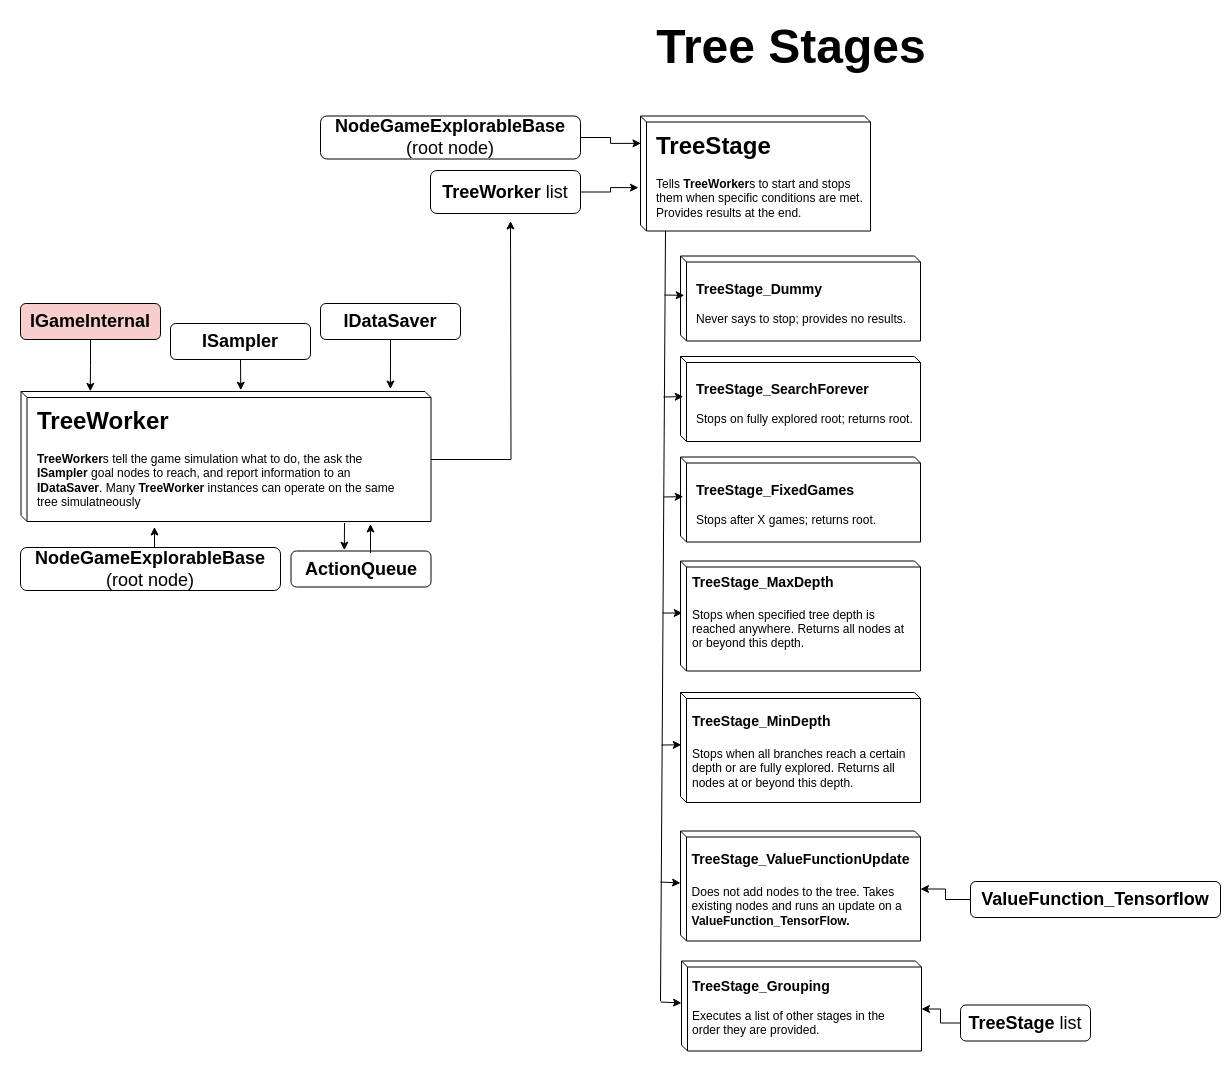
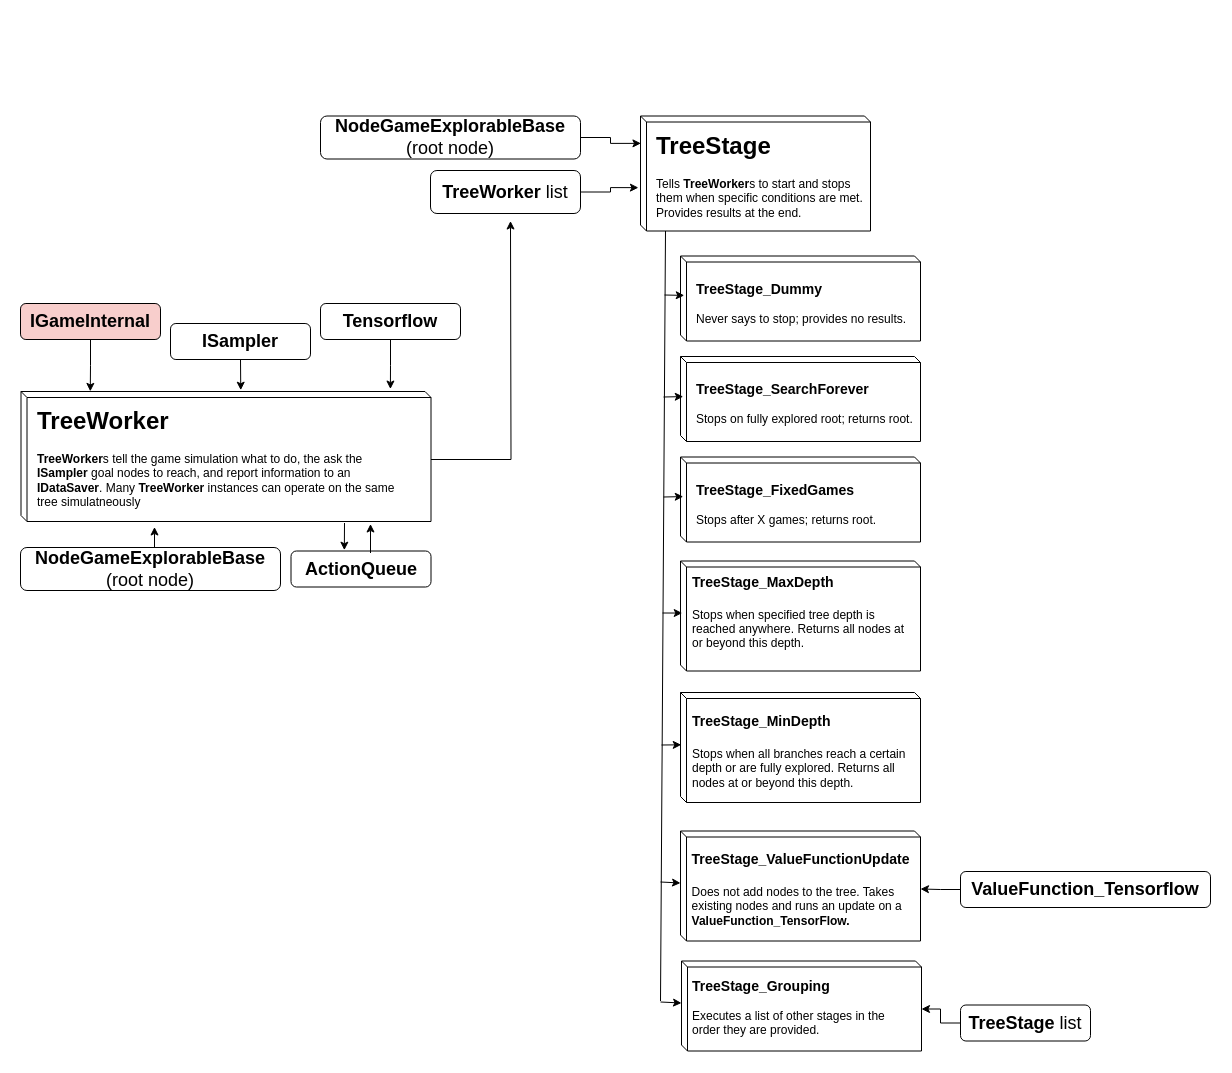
  <mxCell id="0" />
  <mxCell id="1" parent="0" />
  <mxCell id="2" value="" style="shape=cube;whiteSpace=wrap;html=1;boundedLbl=1;backgroundOutline=1;size=6;" vertex="1" parent="1"><mxGeometry x="640" y="115.5" width="230" height="115" as="geometry" /></mxCell>
  <mxCell id="3" value="&lt;h1&gt;TreeStage&lt;/h1&gt;&lt;p&gt;Tells &lt;b&gt;TreeWorker&lt;/b&gt;s to start and stops them when specific conditions are met. Provides results at the end.&lt;/p&gt;&lt;p&gt;&lt;b&gt;&lt;br&gt;&lt;/b&gt;&lt;/p&gt;" style="text;html=1;strokeColor=none;fillColor=none;spacing=5;spacingTop=-20;whiteSpace=wrap;overflow=hidden;rounded=0;" vertex="1" parent="1"><mxGeometry x="651" y="125.5" width="229" height="91" as="geometry" /></mxCell>
  <mxCell id="4" style="edgeStyle=orthogonalEdgeStyle;rounded=0;orthogonalLoop=1;jettySize=auto;html=1;exitX=0;exitY=0;exitDx=410;exitDy=68;exitPerimeter=0;" edge="1" parent="1" source="5"><mxGeometry relative="1" as="geometry"><mxPoint x="510" y="220.5" as="targetPoint" /></mxGeometry></mxCell>
  <mxCell id="5" value="" style="shape=cube;whiteSpace=wrap;html=1;boundedLbl=1;backgroundOutline=1;size=6;" vertex="1" parent="1"><mxGeometry x="20.5" y="391" width="410" height="130" as="geometry" /></mxCell>
  <mxCell id="6" value="&lt;h1&gt;TreeWorker&lt;/h1&gt;&lt;p&gt;&lt;b&gt;TreeWorker&lt;/b&gt;s tell the game simulation what to do, the ask the &lt;b&gt;ISampler&lt;/b&gt;&amp;nbsp;goal nodes to reach, and report information to an &lt;b&gt;IDataSaver&lt;/b&gt;. Many &lt;b&gt;TreeWorker&lt;/b&gt;&amp;nbsp;instances can operate on the same tree simulatneously&lt;/p&gt;&lt;p&gt;&lt;b&gt;&lt;br&gt;&lt;/b&gt;&lt;/p&gt;" style="text;html=1;strokeColor=none;fillColor=none;spacing=5;spacingTop=-20;whiteSpace=wrap;overflow=hidden;rounded=0;" vertex="1" parent="1"><mxGeometry x="31.5" y="401" width="389" height="120" as="geometry" /></mxCell>
  <mxCell id="7" style="edgeStyle=orthogonalEdgeStyle;rounded=0;orthogonalLoop=1;jettySize=auto;html=1;exitX=1;exitY=0.5;exitDx=0;exitDy=0;entryX=0.002;entryY=0.238;entryDx=0;entryDy=0;entryPerimeter=0;" edge="1" parent="1" source="8" target="2"><mxGeometry relative="1" as="geometry" /></mxCell>
  <mxCell id="8" value="&lt;span style=&quot;font-size: 18px&quot;&gt;&lt;b&gt;NodeGameExplorableBase&lt;/b&gt;&lt;br&gt;(root node)&lt;br&gt;&lt;/span&gt;" style="rounded=1;whiteSpace=wrap;html=1;" vertex="1" parent="1"><mxGeometry x="320" y="115.5" width="260" height="43" as="geometry" /></mxCell>
  <mxCell id="9" style="edgeStyle=orthogonalEdgeStyle;rounded=0;orthogonalLoop=1;jettySize=auto;html=1;exitX=1;exitY=0.5;exitDx=0;exitDy=0;entryX=-0.009;entryY=0.623;entryDx=0;entryDy=0;entryPerimeter=0;" edge="1" parent="1" source="10" target="2"><mxGeometry relative="1" as="geometry" /></mxCell>
  <mxCell id="10" value="&lt;span style=&quot;font-size: 18px&quot;&gt;&lt;b&gt;TreeWorker &lt;/b&gt;list&lt;br&gt;&lt;/span&gt;" style="rounded=1;whiteSpace=wrap;html=1;" vertex="1" parent="1"><mxGeometry x="430" y="170" width="150" height="43" as="geometry" /></mxCell>
  <mxCell id="11" value="" style="shape=cube;whiteSpace=wrap;html=1;boundedLbl=1;backgroundOutline=1;size=6;" vertex="1" parent="1"><mxGeometry x="680" y="255.5" width="240" height="85" as="geometry" /></mxCell>
  <mxCell id="12" value="&lt;h1&gt;&lt;font style=&quot;font-size: 14px&quot;&gt;TreeStage_Dummy&lt;br&gt;&lt;/font&gt;&lt;font style=&quot;font-size: 12px ; font-weight: normal&quot;&gt;Never says to stop; provides no results.&lt;/font&gt;&lt;/h1&gt;&lt;p&gt;&lt;b&gt;&lt;br&gt;&lt;/b&gt;&lt;/p&gt;" style="text;html=1;strokeColor=none;fillColor=none;spacing=5;spacingTop=-20;whiteSpace=wrap;overflow=hidden;rounded=0;" vertex="1" parent="1"><mxGeometry x="691" y="265.5" width="229" height="75" as="geometry" /></mxCell>
  <mxCell id="13" value="" style="shape=cube;whiteSpace=wrap;html=1;boundedLbl=1;backgroundOutline=1;size=6;" vertex="1" parent="1"><mxGeometry x="680" y="356" width="240" height="85" as="geometry" /></mxCell>
  <mxCell id="14" value="&lt;h1&gt;&lt;font&gt;&lt;span style=&quot;font-size: 14px&quot;&gt;TreeStage_SearchForever&lt;/span&gt;&lt;span style=&quot;font-size: 12px ; font-weight: 400&quot;&gt;&lt;br&gt;&lt;/span&gt;&lt;font style=&quot;font-size: 12px&quot;&gt;&lt;span style=&quot;font-weight: 400&quot;&gt;Stops on fully explored root; returns root.&lt;/span&gt;&lt;/font&gt;&lt;/font&gt;&lt;/h1&gt;" style="text;html=1;strokeColor=none;fillColor=none;spacing=5;spacingTop=-20;whiteSpace=wrap;overflow=hidden;rounded=0;" vertex="1" parent="1"><mxGeometry x="691" y="366" width="229" height="75" as="geometry" /></mxCell>
  <mxCell id="15" value="" style="shape=cube;whiteSpace=wrap;html=1;boundedLbl=1;backgroundOutline=1;size=6;" vertex="1" parent="1"><mxGeometry x="680" y="456.5" width="240" height="85" as="geometry" /></mxCell>
  <mxCell id="16" value="&lt;h1&gt;&lt;font&gt;&lt;span style=&quot;font-size: 14px&quot;&gt;TreeStage_FixedGames&lt;/span&gt;&lt;span style=&quot;font-size: 12px ; font-weight: 400&quot;&gt;&lt;br&gt;Stops after X games; returns root.&lt;/span&gt;&lt;/font&gt;&lt;/h1&gt;" style="text;html=1;strokeColor=none;fillColor=none;spacing=5;spacingTop=-20;whiteSpace=wrap;overflow=hidden;rounded=0;" vertex="1" parent="1"><mxGeometry x="691" y="466.5" width="229" height="75" as="geometry" /></mxCell>
  <mxCell id="17" value="" style="shape=cube;whiteSpace=wrap;html=1;boundedLbl=1;backgroundOutline=1;size=6;" vertex="1" parent="1"><mxGeometry x="680" y="560.5" width="240" height="110" as="geometry" /></mxCell>
  <mxCell id="18" value="&lt;div style=&quot;text-align: left&quot;&gt;&lt;b&gt;&lt;font style=&quot;font-size: 14px&quot;&gt;TreeStage_MaxDepth&lt;/font&gt;&lt;/b&gt;&lt;/div&gt;&lt;div style=&quot;text-align: left&quot;&gt;&lt;b&gt;&lt;font style=&quot;font-size: 14px&quot;&gt;&lt;br&gt;&lt;/font&gt;&lt;/b&gt;&lt;/div&gt;&lt;div style=&quot;text-align: left&quot;&gt;Stops when specified tree depth is reached anywhere. Returns all nodes at or beyond this depth.&lt;/div&gt;&lt;div style=&quot;text-align: left&quot;&gt;&lt;b&gt;&lt;br&gt;&lt;/b&gt;&lt;/div&gt;" style="text;html=1;strokeColor=none;fillColor=none;align=center;verticalAlign=middle;whiteSpace=wrap;rounded=0;" vertex="1" parent="1"><mxGeometry x="691" y="582.5" width="219" height="73" as="geometry" /></mxCell>
  <mxCell id="19" value="" style="shape=cube;whiteSpace=wrap;html=1;boundedLbl=1;backgroundOutline=1;size=6;" vertex="1" parent="1"><mxGeometry x="680" y="692" width="240" height="110" as="geometry" /></mxCell>
  <mxCell id="20" value="&lt;div style=&quot;text-align: left&quot;&gt;&lt;b&gt;&lt;font style=&quot;font-size: 14px&quot;&gt;TreeStage_MinDepth&lt;/font&gt;&lt;/b&gt;&lt;/div&gt;&lt;div style=&quot;text-align: left&quot;&gt;&lt;b&gt;&lt;font style=&quot;font-size: 14px&quot;&gt;&lt;br&gt;&lt;/font&gt;&lt;/b&gt;&lt;/div&gt;&lt;div style=&quot;text-align: left&quot;&gt;Stops when all branches reach a certain depth or are fully explored. Returns all nodes at or beyond this depth.&lt;/div&gt;" style="text;html=1;strokeColor=none;fillColor=none;align=center;verticalAlign=middle;whiteSpace=wrap;rounded=0;" vertex="1" parent="1"><mxGeometry x="691" y="714" width="219" height="73" as="geometry" /></mxCell>
  <mxCell id="21" value="" style="shape=cube;whiteSpace=wrap;html=1;boundedLbl=1;backgroundOutline=1;size=6;" vertex="1" parent="1"><mxGeometry x="680" y="830.5" width="240" height="110" as="geometry" /></mxCell>
  <mxCell id="22" value="&lt;div style=&quot;text-align: left&quot;&gt;&lt;b&gt;&lt;font style=&quot;font-size: 14px&quot;&gt;TreeStage_ValueFunctionUpdate&lt;/font&gt;&lt;/b&gt;&lt;/div&gt;&lt;div style=&quot;text-align: left&quot;&gt;&lt;b&gt;&lt;font style=&quot;font-size: 14px&quot;&gt;&lt;br&gt;&lt;/font&gt;&lt;/b&gt;&lt;/div&gt;&lt;div style=&quot;text-align: left&quot;&gt;Does not add nodes to the tree. Takes existing nodes and runs an update on a &lt;b&gt;ValueFunction_TensorFlow.&lt;/b&gt;&lt;/div&gt;" style="text;html=1;strokeColor=none;fillColor=none;align=center;verticalAlign=middle;whiteSpace=wrap;rounded=0;" vertex="1" parent="1"><mxGeometry x="691" y="852.5" width="219" height="73" as="geometry" /></mxCell>
  <mxCell id="23" style="edgeStyle=orthogonalEdgeStyle;rounded=0;orthogonalLoop=1;jettySize=auto;html=1;exitX=0;exitY=0.5;exitDx=0;exitDy=0;entryX=0;entryY=0;entryDx=240;entryDy=58;entryPerimeter=0;" edge="1" parent="1" source="24" target="21"><mxGeometry relative="1" as="geometry" /></mxCell>
- <mxCell id="24" value="&lt;font style=&quot;font-size: 18px&quot;&gt;&lt;b&gt;ValueFunction_Tensorflow&lt;/b&gt;&lt;/font&gt;" style="rounded=1;whiteSpace=wrap;html=1;" vertex="1" parent="1"><mxGeometry x="970" y="881" width="250" height="36" as="geometry" /></mxCell>
+ <mxCell id="24" value="&lt;font style=&quot;font-size: 18px&quot;&gt;&lt;b&gt;ValueFunction_Tensorflow&lt;/b&gt;&lt;/font&gt;" style="rounded=1;whiteSpace=wrap;html=1;" vertex="1" parent="1"><mxGeometry x="960" y="871" width="250" height="36" as="geometry" /></mxCell>
  <mxCell id="25" value="" style="shape=cube;whiteSpace=wrap;html=1;boundedLbl=1;backgroundOutline=1;size=6;" vertex="1" parent="1"><mxGeometry x="681" y="960.5" width="240" height="90" as="geometry" /></mxCell>
  <mxCell id="26" value="&lt;div style=&quot;text-align: left&quot;&gt;&lt;b&gt;&lt;font style=&quot;font-size: 14px&quot;&gt;TreeStage_Grouping&lt;/font&gt;&lt;/b&gt;&lt;/div&gt;&lt;div style=&quot;text-align: left&quot;&gt;&lt;br&gt;&lt;/div&gt;&lt;div style=&quot;text-align: left&quot;&gt;Executes a list of other stages in the order they are provided.&lt;/div&gt;" style="text;html=1;strokeColor=none;fillColor=none;align=center;verticalAlign=middle;whiteSpace=wrap;rounded=0;" vertex="1" parent="1"><mxGeometry x="690.5" y="970.5" width="219" height="73" as="geometry" /></mxCell>
  <mxCell id="27" style="edgeStyle=orthogonalEdgeStyle;rounded=0;orthogonalLoop=1;jettySize=auto;html=1;exitX=0;exitY=0.5;exitDx=0;exitDy=0;entryX=0;entryY=0;entryDx=240;entryDy=48;entryPerimeter=0;" edge="1" parent="1" source="28" target="25"><mxGeometry relative="1" as="geometry"><mxPoint x="930" y="1009.5" as="targetPoint" /></mxGeometry></mxCell>
  <mxCell id="28" value="&lt;font style=&quot;font-size: 18px&quot;&gt;&lt;b&gt;TreeStage &lt;/b&gt;list&lt;/font&gt;" style="rounded=1;whiteSpace=wrap;html=1;" vertex="1" parent="1"><mxGeometry x="960" y="1004.5" width="130" height="36" as="geometry" /></mxCell>
  <mxCell id="29" value="" style="endArrow=none;html=1;" edge="1" parent="1"><mxGeometry width="50" height="50" relative="1" as="geometry"><mxPoint x="660" y="1000.5" as="sourcePoint" /><mxPoint x="665" y="230.5" as="targetPoint" /></mxGeometry></mxCell>
  <mxCell id="30" value="" style="endArrow=classic;html=1;entryX=0;entryY=0;entryDx=0;entryDy=42;entryPerimeter=0;" edge="1" parent="1" target="25"><mxGeometry width="50" height="50" relative="1" as="geometry"><mxPoint x="660" y="1001.5" as="sourcePoint" /><mxPoint x="690" y="969" as="targetPoint" /></mxGeometry></mxCell>
  <mxCell id="31" value="" style="endArrow=classic;html=1;entryX=0;entryY=0;entryDx=0;entryDy=52;entryPerimeter=0;" edge="1" parent="1" target="21"><mxGeometry width="50" height="50" relative="1" as="geometry"><mxPoint x="660" y="881.5" as="sourcePoint" /><mxPoint x="680.941" y="895.971" as="targetPoint" /></mxGeometry></mxCell>
  <mxCell id="32" value="" style="endArrow=classic;html=1;entryX=0;entryY=0;entryDx=0;entryDy=52;entryPerimeter=0;" edge="1" parent="1"><mxGeometry width="50" height="50" relative="1" as="geometry"><mxPoint x="661" y="744.5" as="sourcePoint" /><mxPoint x="680.765" y="744.324" as="targetPoint" /></mxGeometry></mxCell>
  <mxCell id="33" value="" style="endArrow=classic;html=1;entryX=0;entryY=0;entryDx=0;entryDy=52;entryPerimeter=0;" edge="1" parent="1"><mxGeometry width="50" height="50" relative="1" as="geometry"><mxPoint x="662" y="612.5" as="sourcePoint" /><mxPoint x="681.765" y="612.559" as="targetPoint" /></mxGeometry></mxCell>
  <mxCell id="34" value="" style="endArrow=classic;html=1;entryX=0;entryY=0;entryDx=0;entryDy=39.5;entryPerimeter=0;" edge="1" parent="1"><mxGeometry width="50" height="50" relative="1" as="geometry"><mxPoint x="663" y="496.5" as="sourcePoint" /><mxPoint x="682.765" y="496.088" as="targetPoint" /></mxGeometry></mxCell>
  <mxCell id="35" value="" style="endArrow=classic;html=1;entryX=0;entryY=0;entryDx=0;entryDy=39.5;entryPerimeter=0;" edge="1" parent="1"><mxGeometry width="50" height="50" relative="1" as="geometry"><mxPoint x="663" y="396.5" as="sourcePoint" /><mxPoint x="682.765" y="396.088" as="targetPoint" /></mxGeometry></mxCell>
  <mxCell id="36" value="" style="endArrow=classic;html=1;entryX=0;entryY=0;entryDx=0;entryDy=39.5;entryPerimeter=0;" edge="1" parent="1"><mxGeometry width="50" height="50" relative="1" as="geometry"><mxPoint x="664" y="294.5" as="sourcePoint" /><mxPoint x="683.765" y="294.912" as="targetPoint" /></mxGeometry></mxCell>
- <mxCell id="37" value="&lt;font style=&quot;font-size: 48px&quot;&gt;&lt;b&gt;Tree Stages&lt;/b&gt;&lt;/font&gt;" style="text;html=1;strokeColor=none;fillColor=none;align=center;verticalAlign=middle;whiteSpace=wrap;rounded=0;" vertex="1" parent="1"><mxGeometry x="631" y="20.5" width="320" height="50" as="geometry" /></mxCell>
  <mxCell id="38" style="edgeStyle=orthogonalEdgeStyle;rounded=0;orthogonalLoop=1;jettySize=auto;html=1;exitX=0.5;exitY=1;exitDx=0;exitDy=0;entryX=0.169;entryY=-0.001;entryDx=0;entryDy=0;entryPerimeter=0;" edge="1" parent="1" source="39" target="5"><mxGeometry relative="1" as="geometry" /></mxCell>
  <mxCell id="39" value="&lt;font style=&quot;font-size: 18px&quot;&gt;&lt;b&gt;IGameInternal&lt;/b&gt;&lt;/font&gt;" style="rounded=1;whiteSpace=wrap;html=1;fillColor=#f8cecc;" vertex="1" parent="1"><mxGeometry x="20" y="303" width="140" height="36" as="geometry" /></mxCell>
  <mxCell id="40" style="edgeStyle=orthogonalEdgeStyle;rounded=0;orthogonalLoop=1;jettySize=auto;html=1;exitX=0.5;exitY=1;exitDx=0;exitDy=0;entryX=0.536;entryY=-0.01;entryDx=0;entryDy=0;entryPerimeter=0;" edge="1" parent="1" source="41" target="5"><mxGeometry relative="1" as="geometry" /></mxCell>
  <mxCell id="41" value="&lt;font style=&quot;font-size: 18px&quot;&gt;&lt;b&gt;ISampler&lt;/b&gt;&lt;/font&gt;" style="rounded=1;whiteSpace=wrap;html=1;" vertex="1" parent="1"><mxGeometry x="170" y="323" width="140" height="36" as="geometry" /></mxCell>
  <mxCell id="42" style="edgeStyle=orthogonalEdgeStyle;rounded=0;orthogonalLoop=1;jettySize=auto;html=1;exitX=0.5;exitY=1;exitDx=0;exitDy=0;entryX=0.901;entryY=-0.019;entryDx=0;entryDy=0;entryPerimeter=0;" edge="1" parent="1" source="43" target="5"><mxGeometry relative="1" as="geometry" /></mxCell>
- <mxCell id="43" value="&lt;font style=&quot;font-size: 18px&quot;&gt;&lt;b&gt;IDataSaver&lt;/b&gt;&lt;/font&gt;" style="rounded=1;whiteSpace=wrap;html=1;" vertex="1" parent="1"><mxGeometry x="320" y="303" width="140" height="36" as="geometry" /></mxCell>
+ <mxCell id="43" value="&lt;font style=&quot;font-size: 18px&quot;&gt;&lt;b&gt;Tensorflow&lt;/b&gt;&lt;/font&gt;" style="rounded=1;whiteSpace=wrap;html=1;" vertex="1" parent="1"><mxGeometry x="320" y="303" width="140" height="36" as="geometry" /></mxCell>
  <mxCell id="44" value="&lt;font style=&quot;font-size: 18px&quot;&gt;&lt;b&gt;ActionQueue&lt;/b&gt;&lt;/font&gt;" style="rounded=1;whiteSpace=wrap;html=1;" vertex="1" parent="1"><mxGeometry x="290.5" y="550.5" width="140" height="36" as="geometry" /></mxCell>
  <mxCell id="45" style="edgeStyle=orthogonalEdgeStyle;rounded=0;orthogonalLoop=1;jettySize=auto;html=1;exitX=0.5;exitY=0;exitDx=0;exitDy=0;entryX=0.525;entryY=1.033;entryDx=0;entryDy=0;entryPerimeter=0;" edge="1" parent="1" source="46"><mxGeometry relative="1" as="geometry"><mxPoint x="154" y="526.5" as="targetPoint" /></mxGeometry></mxCell>
  <mxCell id="46" value="&lt;span style=&quot;font-size: 18px&quot;&gt;&lt;b&gt;NodeGameExplorableBase&lt;/b&gt;&lt;br&gt;(root node)&lt;br&gt;&lt;/span&gt;" style="rounded=1;whiteSpace=wrap;html=1;" vertex="1" parent="1"><mxGeometry x="20" y="547" width="260" height="43" as="geometry" /></mxCell>
  <mxCell id="47" value="" style="endArrow=classic;html=1;entryX=0.381;entryY=-0.023;entryDx=0;entryDy=0;entryPerimeter=0;" edge="1" parent="1" target="44"><mxGeometry width="50" height="50" relative="1" as="geometry"><mxPoint x="344" y="522.5" as="sourcePoint" /><mxPoint x="1019.765" y="777.324" as="targetPoint" /></mxGeometry></mxCell>
  <mxCell id="48" value="" style="endArrow=classic;html=1;" edge="1" parent="1"><mxGeometry width="50" height="50" relative="1" as="geometry"><mxPoint x="370" y="552.5" as="sourcePoint" /><mxPoint x="370" y="523.5" as="targetPoint" /></mxGeometry></mxCell>
